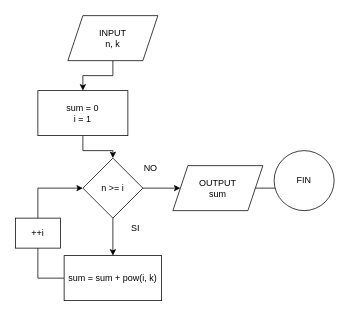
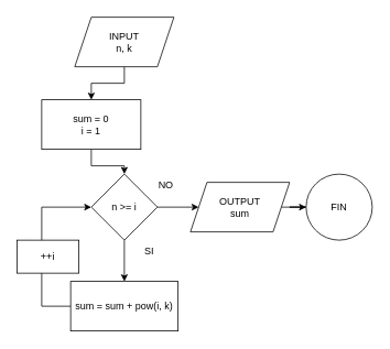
  <mxCell id="0" />
  <mxCell id="1" parent="0" />
  <mxCell id="2" value="" style="edgeStyle=orthogonalEdgeStyle;rounded=0;orthogonalLoop=1;jettySize=auto;html=1;" edge="1" parent="1" source="3" target="5"><mxGeometry relative="1" as="geometry" /></mxCell>
  <mxCell id="3" value="INPUT&lt;div&gt;n, k&lt;/div&gt;" style="shape=parallelogram;perimeter=parallelogramPerimeter;whiteSpace=wrap;html=1;fixedSize=1;" vertex="1" parent="1"><mxGeometry x="90" y="20" width="120" height="60" as="geometry" /></mxCell>
  <mxCell id="4" value="" style="edgeStyle=orthogonalEdgeStyle;rounded=0;orthogonalLoop=1;jettySize=auto;html=1;" edge="1" parent="1" source="5" target="8"><mxGeometry relative="1" as="geometry" /></mxCell>
  <mxCell id="5" value="sum = 0&lt;div&gt;i = 1&lt;/div&gt;" style="whiteSpace=wrap;html=1;" vertex="1" parent="1"><mxGeometry x="50" y="120" width="120" height="60" as="geometry" /></mxCell>
  <mxCell id="6" value="" style="edgeStyle=orthogonalEdgeStyle;rounded=0;orthogonalLoop=1;jettySize=auto;html=1;" edge="1" parent="1" source="8" target="10"><mxGeometry relative="1" as="geometry" /></mxCell>
  <mxCell id="7" value="" style="edgeStyle=orthogonalEdgeStyle;rounded=0;orthogonalLoop=1;jettySize=auto;html=1;" edge="1" parent="1" source="8" target="15"><mxGeometry relative="1" as="geometry" /></mxCell>
  <mxCell id="8" value="n &amp;gt;= i" style="rhombus;whiteSpace=wrap;html=1;" vertex="1" parent="1"><mxGeometry x="110" y="210" width="80" height="80" as="geometry" /></mxCell>
  <mxCell id="9" value="" style="edgeStyle=orthogonalEdgeStyle;rounded=0;orthogonalLoop=1;jettySize=auto;html=1;" edge="1" parent="1" source="10" target="12"><mxGeometry relative="1" as="geometry" /></mxCell>
  <mxCell id="10" value="OUTPUT&lt;div&gt;sum&lt;/div&gt;" style="shape=parallelogram;perimeter=parallelogramPerimeter;whiteSpace=wrap;html=1;fixedSize=1;" vertex="1" parent="1"><mxGeometry x="230" y="220" width="120" height="60" as="geometry" /></mxCell>
  <mxCell id="11" value="NO" style="text;html=1;align=center;verticalAlign=middle;resizable=0;points=[];autosize=1;strokeColor=none;fillColor=none;" vertex="1" parent="1"><mxGeometry x="180" y="208" width="40" height="30" as="geometry" /></mxCell>
- <mxCell id="12" value="FIN" style="ellipse;whiteSpace=wrap;html=1;" vertex="1" parent="1"><mxGeometry x="365" y="200" width="80" height="80" as="geometry" /></mxCell>
+ <mxCell id="12" value="FIN" style="ellipse;whiteSpace=wrap;html=1;" vertex="1" parent="1"><mxGeometry x="370" y="210" width="80" height="80" as="geometry" /></mxCell>
  <mxCell id="13" value="SI" style="text;html=1;align=center;verticalAlign=middle;resizable=0;points=[];autosize=1;strokeColor=none;fillColor=none;" vertex="1" parent="1"><mxGeometry x="165" y="288" width="30" height="30" as="geometry" /></mxCell>
  <mxCell id="14" style="edgeStyle=orthogonalEdgeStyle;rounded=0;orthogonalLoop=1;jettySize=auto;html=1;entryX=0;entryY=0.5;entryDx=0;entryDy=0;" edge="1" parent="1" source="15" target="8"><mxGeometry relative="1" as="geometry"><Array as="points"><mxPoint x="50" y="370" /><mxPoint x="50" y="250" /></Array></mxGeometry></mxCell>
  <mxCell id="15" value="sum = sum + pow(i, k)" style="whiteSpace=wrap;html=1;" vertex="1" parent="1"><mxGeometry x="85" y="340" width="130" height="60" as="geometry" /></mxCell>
- <mxCell id="16" value="++i" style="whiteSpace=wrap;html=1;" vertex="1" parent="1"><mxGeometry x="20" y="290" width="60" height="40" as="geometry" /></mxCell>
+ <mxCell id="16" value="++i" style="whiteSpace=wrap;html=1;" vertex="1" parent="1"><mxGeometry x="20" y="290" width="75" height="40" as="geometry" /></mxCell>
